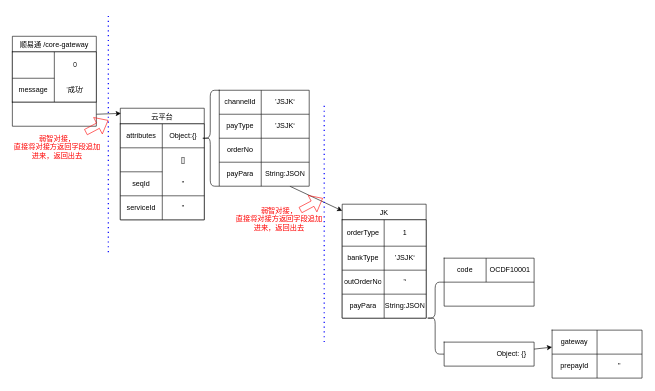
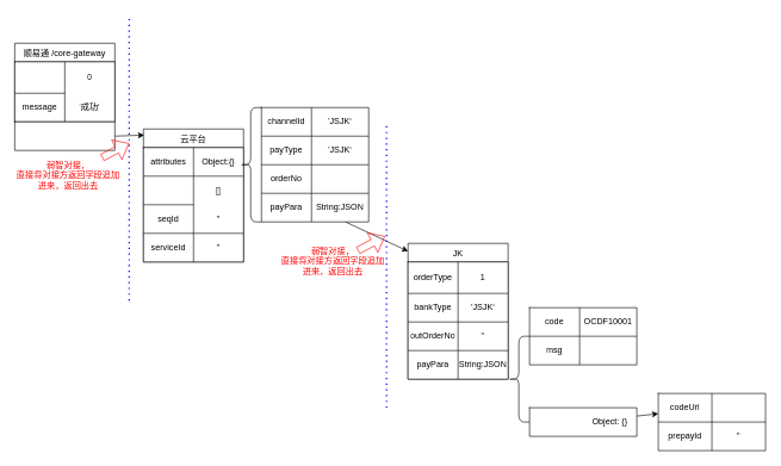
  <mxCell id="0" />
  <mxCell id="1" parent="0" />
  <mxCell id="2" value="顺易通 /core-gateway" style="swimlane;fontStyle=0;childLayout=stackLayout;horizontal=1;startSize=26;horizontalStack=0;resizeParent=1;resizeParentMax=0;resizeLast=0;collapsible=1;marginBottom=0;" vertex="1" parent="1"><mxGeometry x="20" y="60" width="140" height="110" as="geometry" /></mxCell>
  <mxCell id="3" value="" style="shape=table;html=1;whiteSpace=wrap;startSize=0;container=1;collapsible=0;childLayout=tableLayout;" vertex="1" parent="2"><mxGeometry y="26" width="140" height="84" as="geometry" /></mxCell>
  <mxCell id="4" value="" style="shape=partialRectangle;html=1;whiteSpace=wrap;collapsible=0;dropTarget=0;pointerEvents=0;fillColor=none;top=0;left=0;bottom=0;right=0;points=[[0,0.5],[1,0.5]];portConstraint=eastwest;" vertex="1" parent="3"><mxGeometry width="140" height="44" as="geometry" /></mxCell>
  <mxCell id="5" value="0" style="shape=partialRectangle;html=1;whiteSpace=wrap;connectable=0;overflow=hidden;fillColor=none;top=0;left=0;bottom=0;right=0;" vertex="1" parent="4"><mxGeometry x="70" width="70" height="44" as="geometry" /></mxCell>
  <mxCell id="6" value="" style="shape=partialRectangle;html=1;whiteSpace=wrap;collapsible=0;dropTarget=0;pointerEvents=0;fillColor=none;top=0;left=0;bottom=0;right=0;points=[[0,0.5],[1,0.5]];portConstraint=eastwest;" vertex="1" parent="3"><mxGeometry y="44" width="140" height="40" as="geometry" /></mxCell>
  <mxCell id="7" value="message" style="shape=partialRectangle;html=1;whiteSpace=wrap;connectable=0;overflow=hidden;fillColor=none;top=0;left=0;bottom=0;right=0;" vertex="1" parent="6"><mxGeometry width="70" height="40" as="geometry" /></mxCell>
  <mxCell id="8" value="'成功‘" style="shape=partialRectangle;html=1;whiteSpace=wrap;connectable=0;overflow=hidden;fillColor=none;top=0;left=0;bottom=0;right=0;" vertex="1" parent="6"><mxGeometry x="70" width="70" height="40" as="geometry" /></mxCell>
  <mxCell id="9" value="" style="edgeStyle=none;rounded=0;orthogonalLoop=1;jettySize=auto;html=1;entryX=0;entryY=0.058;entryDx=0;entryDy=0;entryPerimeter=0;" edge="1" parent="1" source="49" target="23"><mxGeometry relative="1" as="geometry"><mxPoint x="570" y="280" as="sourcePoint" /></mxGeometry></mxCell>
  <mxCell id="10" value="云平台" style="swimlane;fontStyle=0;childLayout=stackLayout;horizontal=1;startSize=26;horizontalStack=0;resizeParent=1;resizeParentMax=0;resizeLast=0;collapsible=1;marginBottom=0;" vertex="1" parent="1"><mxGeometry x="200" y="180" width="140" height="186" as="geometry" /></mxCell>
  <mxCell id="11" value="" style="shape=table;html=1;whiteSpace=wrap;startSize=0;container=1;collapsible=0;childLayout=tableLayout;" vertex="1" parent="10"><mxGeometry y="26" width="140" height="160" as="geometry" /></mxCell>
  <mxCell id="12" value="" style="shape=partialRectangle;html=1;whiteSpace=wrap;collapsible=0;dropTarget=0;pointerEvents=0;fillColor=none;top=0;left=0;bottom=0;right=0;points=[[0,0.5],[1,0.5]];portConstraint=eastwest;" vertex="1" parent="11"><mxGeometry width="140" height="40" as="geometry" /></mxCell>
  <mxCell id="13" value="attributes" style="shape=partialRectangle;html=1;whiteSpace=wrap;connectable=0;overflow=hidden;fillColor=none;top=0;left=0;bottom=0;right=0;" vertex="1" parent="12"><mxGeometry width="70" height="40" as="geometry" /></mxCell>
  <mxCell id="14" value="Object:{}" style="shape=partialRectangle;html=1;whiteSpace=wrap;connectable=0;overflow=hidden;fillColor=none;top=0;left=0;bottom=0;right=0;" vertex="1" parent="12"><mxGeometry x="70" width="70" height="40" as="geometry" /></mxCell>
  <mxCell id="15" value="" style="shape=partialRectangle;html=1;whiteSpace=wrap;collapsible=0;dropTarget=0;pointerEvents=0;fillColor=none;top=0;left=0;bottom=0;right=0;points=[[0,0.5],[1,0.5]];portConstraint=eastwest;" vertex="1" parent="11"><mxGeometry y="40" width="140" height="40" as="geometry" /></mxCell>
  <mxCell id="16" value="[]" style="shape=partialRectangle;html=1;whiteSpace=wrap;connectable=0;overflow=hidden;fillColor=none;top=0;left=0;bottom=0;right=0;" vertex="1" parent="15"><mxGeometry x="70" width="70" height="40" as="geometry" /></mxCell>
  <mxCell id="17" value="" style="shape=partialRectangle;html=1;whiteSpace=wrap;collapsible=0;dropTarget=0;pointerEvents=0;fillColor=none;top=0;left=0;bottom=0;right=0;points=[[0,0.5],[1,0.5]];portConstraint=eastwest;" vertex="1" parent="11"><mxGeometry y="80" width="140" height="40" as="geometry" /></mxCell>
  <mxCell id="18" value="seqId" style="shape=partialRectangle;html=1;whiteSpace=wrap;connectable=0;overflow=hidden;fillColor=none;top=0;left=0;bottom=0;right=0;" vertex="1" parent="17"><mxGeometry width="70" height="40" as="geometry" /></mxCell>
  <mxCell id="19" value="''" style="shape=partialRectangle;html=1;whiteSpace=wrap;connectable=0;overflow=hidden;fillColor=none;top=0;left=0;bottom=0;right=0;" vertex="1" parent="17"><mxGeometry x="70" width="70" height="40" as="geometry" /></mxCell>
  <mxCell id="20" style="shape=partialRectangle;html=1;whiteSpace=wrap;collapsible=0;dropTarget=0;pointerEvents=0;fillColor=none;top=0;left=0;bottom=0;right=0;points=[[0,0.5],[1,0.5]];portConstraint=eastwest;" vertex="1" parent="11"><mxGeometry y="120" width="140" height="40" as="geometry" /></mxCell>
  <mxCell id="21" value="serviceId" style="shape=partialRectangle;html=1;whiteSpace=wrap;connectable=0;overflow=hidden;fillColor=none;top=0;left=0;bottom=0;right=0;" vertex="1" parent="20"><mxGeometry width="70" height="40" as="geometry" /></mxCell>
  <mxCell id="22" value="''" style="shape=partialRectangle;html=1;whiteSpace=wrap;connectable=0;overflow=hidden;fillColor=none;top=0;left=0;bottom=0;right=0;" vertex="1" parent="20"><mxGeometry x="70" width="70" height="40" as="geometry" /></mxCell>
  <mxCell id="23" value="JK" style="swimlane;fontStyle=0;childLayout=stackLayout;horizontal=1;startSize=26;horizontalStack=0;resizeParent=1;resizeParentMax=0;resizeLast=0;collapsible=1;marginBottom=0;" vertex="1" parent="1"><mxGeometry x="570" y="340" width="140" height="190" as="geometry" /></mxCell>
  <mxCell id="24" value="" style="shape=table;html=1;whiteSpace=wrap;startSize=0;container=1;collapsible=0;childLayout=tableLayout;" vertex="1" parent="23"><mxGeometry y="26" width="140" height="164" as="geometry" /></mxCell>
  <mxCell id="25" value="" style="shape=partialRectangle;html=1;whiteSpace=wrap;collapsible=0;dropTarget=0;pointerEvents=0;fillColor=none;top=0;left=0;bottom=0;right=0;points=[[0,0.5],[1,0.5]];portConstraint=eastwest;" vertex="1" parent="24"><mxGeometry width="140" height="44" as="geometry" /></mxCell>
  <mxCell id="26" value="orderType" style="shape=partialRectangle;html=1;whiteSpace=wrap;connectable=0;overflow=hidden;fillColor=none;top=0;left=0;bottom=0;right=0;" vertex="1" parent="25"><mxGeometry width="70" height="44" as="geometry" /></mxCell>
  <mxCell id="27" value="1" style="shape=partialRectangle;html=1;whiteSpace=wrap;connectable=0;overflow=hidden;fillColor=none;top=0;left=0;bottom=0;right=0;" vertex="1" parent="25"><mxGeometry x="70" width="70" height="44" as="geometry" /></mxCell>
  <mxCell id="28" value="" style="shape=partialRectangle;html=1;whiteSpace=wrap;collapsible=0;dropTarget=0;pointerEvents=0;fillColor=none;top=0;left=0;bottom=0;right=0;points=[[0,0.5],[1,0.5]];portConstraint=eastwest;" vertex="1" parent="24"><mxGeometry y="44" width="140" height="40" as="geometry" /></mxCell>
  <mxCell id="29" value="bankType" style="shape=partialRectangle;html=1;whiteSpace=wrap;connectable=0;overflow=hidden;fillColor=none;top=0;left=0;bottom=0;right=0;" vertex="1" parent="28"><mxGeometry width="70" height="40" as="geometry" /></mxCell>
  <mxCell id="30" value="’JSJK‘" style="shape=partialRectangle;html=1;whiteSpace=wrap;connectable=0;overflow=hidden;fillColor=none;top=0;left=0;bottom=0;right=0;" vertex="1" parent="28"><mxGeometry x="70" width="70" height="40" as="geometry" /></mxCell>
  <mxCell id="31" value="" style="shape=partialRectangle;html=1;whiteSpace=wrap;collapsible=0;dropTarget=0;pointerEvents=0;fillColor=none;top=0;left=0;bottom=0;right=0;points=[[0,0.5],[1,0.5]];portConstraint=eastwest;" vertex="1" parent="24"><mxGeometry y="84" width="140" height="40" as="geometry" /></mxCell>
  <mxCell id="32" value="outOrderNo" style="shape=partialRectangle;html=1;whiteSpace=wrap;connectable=0;overflow=hidden;fillColor=none;top=0;left=0;bottom=0;right=0;" vertex="1" parent="31"><mxGeometry width="70" height="40" as="geometry" /></mxCell>
  <mxCell id="33" value="’‘" style="shape=partialRectangle;html=1;whiteSpace=wrap;connectable=0;overflow=hidden;fillColor=none;top=0;left=0;bottom=0;right=0;" vertex="1" parent="31"><mxGeometry x="70" width="70" height="40" as="geometry" /></mxCell>
  <mxCell id="34" value="" style="shape=partialRectangle;html=1;whiteSpace=wrap;collapsible=0;dropTarget=0;pointerEvents=0;fillColor=none;top=0;left=0;bottom=0;right=0;points=[[0,0.5],[1,0.5]];portConstraint=eastwest;" vertex="1" parent="24"><mxGeometry y="124" width="140" height="40" as="geometry" /></mxCell>
  <mxCell id="35" value="payPara" style="shape=partialRectangle;html=1;whiteSpace=wrap;connectable=0;overflow=hidden;fillColor=none;top=0;left=0;bottom=0;right=0;" vertex="1" parent="34"><mxGeometry width="70" height="40" as="geometry" /></mxCell>
  <mxCell id="36" value="String:JSON" style="shape=partialRectangle;html=1;whiteSpace=wrap;connectable=0;overflow=hidden;fillColor=none;top=0;left=0;bottom=0;right=0;" vertex="1" parent="34"><mxGeometry x="70" width="70" height="40" as="geometry" /></mxCell>
  <mxCell id="37" value="" style="edgeStyle=none;rounded=0;orthogonalLoop=1;jettySize=auto;html=1;entryX=0.007;entryY=0.046;entryDx=0;entryDy=0;entryPerimeter=0;exitX=1;exitY=0.5;exitDx=0;exitDy=0;" edge="1" parent="1" source="54" target="10"><mxGeometry relative="1" as="geometry"><mxPoint x="180" y="183.378" as="sourcePoint" /><mxPoint x="690" y="451.02" as="targetPoint" /></mxGeometry></mxCell>
  <mxCell id="38" value="" style="shape=partialRectangle;html=1;whiteSpace=wrap;connectable=0;overflow=hidden;fillColor=none;top=0;left=0;bottom=0;right=0;" vertex="1" parent="1"><mxGeometry x="405" y="254" width="70" height="40" as="geometry" /></mxCell>
  <mxCell id="39" value="" style="shape=table;html=1;whiteSpace=wrap;startSize=0;container=1;collapsible=0;childLayout=tableLayout;" vertex="1" parent="1"><mxGeometry x="365" y="150" width="150" height="160" as="geometry" /></mxCell>
  <mxCell id="40" value="" style="shape=partialRectangle;html=1;whiteSpace=wrap;collapsible=0;dropTarget=0;pointerEvents=0;fillColor=none;top=0;left=0;bottom=0;right=0;points=[[0,0.5],[1,0.5]];portConstraint=eastwest;" vertex="1" parent="39"><mxGeometry width="150" height="40" as="geometry" /></mxCell>
  <mxCell id="41" value="&lt;span&gt;channelId&lt;/span&gt;" style="shape=partialRectangle;html=1;whiteSpace=wrap;connectable=0;overflow=hidden;fillColor=none;top=0;left=0;bottom=0;right=0;" vertex="1" parent="40"><mxGeometry width="70" height="40" as="geometry" /></mxCell>
  <mxCell id="42" value="&lt;span&gt;’JSJK‘&lt;/span&gt;" style="shape=partialRectangle;html=1;whiteSpace=wrap;connectable=0;overflow=hidden;fillColor=none;top=0;left=0;bottom=0;right=0;" vertex="1" parent="40"><mxGeometry x="70" width="80" height="40" as="geometry" /></mxCell>
  <mxCell id="43" value="" style="shape=partialRectangle;html=1;whiteSpace=wrap;collapsible=0;dropTarget=0;pointerEvents=0;fillColor=none;top=0;left=0;bottom=0;right=0;points=[[0,0.5],[1,0.5]];portConstraint=eastwest;" vertex="1" parent="39"><mxGeometry y="40" width="150" height="40" as="geometry" /></mxCell>
  <mxCell id="44" value="&lt;span&gt;payType&lt;/span&gt;" style="shape=partialRectangle;html=1;whiteSpace=wrap;connectable=0;overflow=hidden;fillColor=none;top=0;left=0;bottom=0;right=0;" vertex="1" parent="43"><mxGeometry width="70" height="40" as="geometry" /></mxCell>
  <mxCell id="45" value="&lt;span&gt;’JSJK‘&lt;/span&gt;" style="shape=partialRectangle;html=1;whiteSpace=wrap;connectable=0;overflow=hidden;fillColor=none;top=0;left=0;bottom=0;right=0;" vertex="1" parent="43"><mxGeometry x="70" width="80" height="40" as="geometry" /></mxCell>
  <mxCell id="46" value="" style="shape=partialRectangle;html=1;whiteSpace=wrap;collapsible=0;dropTarget=0;pointerEvents=0;fillColor=none;top=0;left=0;bottom=0;right=0;points=[[0,0.5],[1,0.5]];portConstraint=eastwest;" vertex="1" parent="39"><mxGeometry y="80" width="150" height="40" as="geometry" /></mxCell>
  <mxCell id="47" value="&lt;span&gt;orderNo&lt;/span&gt;" style="shape=partialRectangle;html=1;whiteSpace=wrap;connectable=0;overflow=hidden;fillColor=none;top=0;left=0;bottom=0;right=0;" vertex="1" parent="46"><mxGeometry width="70" height="40" as="geometry" /></mxCell>
  <mxCell id="48" value="" style="shape=partialRectangle;html=1;whiteSpace=wrap;connectable=0;overflow=hidden;fillColor=none;top=0;left=0;bottom=0;right=0;" vertex="1" parent="46"><mxGeometry x="70" width="80" height="40" as="geometry" /></mxCell>
  <mxCell id="49" value="" style="shape=partialRectangle;html=1;whiteSpace=wrap;collapsible=0;dropTarget=0;pointerEvents=0;fillColor=none;top=0;left=0;bottom=0;right=0;points=[[0,0.5],[1,0.5]];portConstraint=eastwest;" vertex="1" parent="39"><mxGeometry y="120" width="150" height="40" as="geometry" /></mxCell>
  <mxCell id="50" value="&lt;span&gt;payPara&lt;/span&gt;" style="shape=partialRectangle;html=1;whiteSpace=wrap;connectable=0;overflow=hidden;fillColor=none;top=0;left=0;bottom=0;right=0;" vertex="1" parent="49"><mxGeometry width="70" height="40" as="geometry" /></mxCell>
  <mxCell id="51" value="&lt;span&gt;String:JSON&lt;/span&gt;" style="shape=partialRectangle;html=1;whiteSpace=wrap;connectable=0;overflow=hidden;fillColor=none;top=0;left=0;bottom=0;right=0;" vertex="1" parent="49"><mxGeometry x="70" width="80" height="40" as="geometry" /></mxCell>
  <mxCell id="52" value="" style="shape=curlyBracket;whiteSpace=wrap;html=1;rounded=1;size=0.5;" vertex="1" parent="1"><mxGeometry x="335" y="150" width="30" height="160" as="geometry" /></mxCell>
  <mxCell id="53" value="" style="shape=table;html=1;whiteSpace=wrap;startSize=0;container=1;collapsible=0;childLayout=tableLayout;" vertex="1" parent="1"><mxGeometry x="20" y="170" width="140" height="40" as="geometry" /></mxCell>
  <mxCell id="54" value="" style="shape=partialRectangle;html=1;whiteSpace=wrap;collapsible=0;dropTarget=0;pointerEvents=0;fillColor=none;top=0;left=0;bottom=0;right=0;points=[[0,0.5],[1,0.5]];portConstraint=eastwest;" vertex="1" parent="53"><mxGeometry width="140" height="40" as="geometry" /></mxCell>
  <mxCell id="55" value="" style="shape=table;html=1;whiteSpace=wrap;startSize=0;container=1;collapsible=0;childLayout=tableLayout;" vertex="1" parent="1"><mxGeometry x="740" y="430" width="150" height="80" as="geometry" /></mxCell>
  <mxCell id="56" value="" style="shape=partialRectangle;html=1;whiteSpace=wrap;collapsible=0;dropTarget=0;pointerEvents=0;fillColor=none;top=0;left=0;bottom=0;right=0;points=[[0,0.5],[1,0.5]];portConstraint=eastwest;" vertex="1" parent="55"><mxGeometry width="150" height="40" as="geometry" /></mxCell>
  <mxCell id="57" value="&lt;span&gt;code&lt;/span&gt;" style="shape=partialRectangle;html=1;whiteSpace=wrap;connectable=0;overflow=hidden;fillColor=none;top=0;left=0;bottom=0;right=0;" vertex="1" parent="56"><mxGeometry width="70" height="40" as="geometry" /></mxCell>
  <mxCell id="58" value="&lt;span&gt;OCDF10001&lt;/span&gt;" style="shape=partialRectangle;html=1;whiteSpace=wrap;connectable=0;overflow=hidden;fillColor=none;top=0;left=0;bottom=0;right=0;" vertex="1" parent="56"><mxGeometry x="70" width="80" height="40" as="geometry" /></mxCell>
  <mxCell id="59" value="" style="shape=partialRectangle;html=1;whiteSpace=wrap;collapsible=0;dropTarget=0;pointerEvents=0;fillColor=none;top=0;left=0;bottom=0;right=0;points=[[0,0.5],[1,0.5]];portConstraint=eastwest;" vertex="1" parent="55"><mxGeometry y="40" width="150" height="40" as="geometry" /></mxCell>
+ <mxCell id="60" value="&lt;span&gt;msg&lt;/span&gt;" style="shape=partialRectangle;html=1;whiteSpace=wrap;connectable=0;overflow=hidden;fillColor=none;top=0;left=0;bottom=0;right=0;" vertex="1" parent="59"><mxGeometry width="70" height="40" as="geometry" /></mxCell>
  <mxCell id="61" value="" style="shape=partialRectangle;html=1;whiteSpace=wrap;connectable=0;overflow=hidden;fillColor=none;top=0;left=0;bottom=0;right=0;" vertex="1" parent="59"><mxGeometry x="70" width="80" height="40" as="geometry" /></mxCell>
  <mxCell id="62" value="" style="shape=curlyBracket;whiteSpace=wrap;html=1;rounded=1;size=0.5;" vertex="1" parent="1"><mxGeometry x="710" y="470" width="30" height="120" as="geometry" /></mxCell>
  <mxCell id="63" value="" style="shape=table;html=1;whiteSpace=wrap;startSize=0;container=1;collapsible=0;childLayout=tableLayout;" vertex="1" parent="1"><mxGeometry x="740" y="570" width="150" height="40" as="geometry" /></mxCell>
  <mxCell id="64" value="" style="shape=partialRectangle;html=1;whiteSpace=wrap;collapsible=0;dropTarget=0;pointerEvents=0;fillColor=none;top=0;left=0;bottom=0;right=0;points=[[0,0.5],[1,0.5]];portConstraint=eastwest;" vertex="1" parent="63"><mxGeometry width="150" height="40" as="geometry" /></mxCell>
  <mxCell id="65" value="&lt;span&gt;Object: {}&lt;/span&gt;" style="shape=partialRectangle;html=1;whiteSpace=wrap;connectable=0;overflow=hidden;fillColor=none;top=0;left=0;bottom=0;right=0;" vertex="1" parent="64"><mxGeometry x="75" width="75" height="40" as="geometry" /></mxCell>
  <mxCell id="66" value="" style="shape=table;html=1;whiteSpace=wrap;startSize=0;container=1;collapsible=0;childLayout=tableLayout;" vertex="1" parent="1"><mxGeometry x="920" y="550" width="150" height="80" as="geometry" /></mxCell>
  <mxCell id="67" value="" style="shape=partialRectangle;html=1;whiteSpace=wrap;collapsible=0;dropTarget=0;pointerEvents=0;fillColor=none;top=0;left=0;bottom=0;right=0;points=[[0,0.5],[1,0.5]];portConstraint=eastwest;" vertex="1" parent="66"><mxGeometry width="150" height="40" as="geometry" /></mxCell>
- <mxCell id="68" value="gateway" style="shape=partialRectangle;html=1;whiteSpace=wrap;connectable=0;overflow=hidden;fillColor=none;top=0;left=0;bottom=0;right=0;" vertex="1" parent="67"><mxGeometry width="75" height="40" as="geometry" /></mxCell>
+ <mxCell id="68" value="codeUrl" style="shape=partialRectangle;html=1;whiteSpace=wrap;connectable=0;overflow=hidden;fillColor=none;top=0;left=0;bottom=0;right=0;" vertex="1" parent="67"><mxGeometry width="75" height="40" as="geometry" /></mxCell>
  <mxCell id="69" value="" style="shape=partialRectangle;html=1;whiteSpace=wrap;connectable=0;overflow=hidden;fillColor=none;top=0;left=0;bottom=0;right=0;" vertex="1" parent="67"><mxGeometry x="75" width="75" height="40" as="geometry" /></mxCell>
  <mxCell id="70" value="" style="shape=partialRectangle;html=1;whiteSpace=wrap;collapsible=0;dropTarget=0;pointerEvents=0;fillColor=none;top=0;left=0;bottom=0;right=0;points=[[0,0.5],[1,0.5]];portConstraint=eastwest;" vertex="1" parent="66"><mxGeometry y="40" width="150" height="40" as="geometry" /></mxCell>
  <mxCell id="71" value="&lt;span&gt;prepayId&lt;/span&gt;" style="shape=partialRectangle;html=1;whiteSpace=wrap;connectable=0;overflow=hidden;fillColor=none;top=0;left=0;bottom=0;right=0;" vertex="1" parent="70"><mxGeometry width="75" height="40" as="geometry" /></mxCell>
  <mxCell id="72" value="&lt;span&gt;''&lt;/span&gt;" style="shape=partialRectangle;html=1;whiteSpace=wrap;connectable=0;overflow=hidden;fillColor=none;top=0;left=0;bottom=0;right=0;" vertex="1" parent="70"><mxGeometry x="75" width="75" height="40" as="geometry" /></mxCell>
  <mxCell id="73" value="" style="endArrow=classic;html=1;" edge="1" parent="1" source="64" target="67"><mxGeometry width="50" height="50" relative="1" as="geometry"><mxPoint x="1050" y="480" as="sourcePoint" /><mxPoint x="1100" y="430" as="targetPoint" /></mxGeometry></mxCell>
  <mxCell id="74" value="" style="endArrow=none;dashed=1;html=1;dashPattern=1 3;strokeWidth=2;strokeColor=#0000FF;" edge="1" parent="1"><mxGeometry width="50" height="50" relative="1" as="geometry"><mxPoint x="180" y="420" as="sourcePoint" /><mxPoint x="180" as="targetPoint" y="20" /></mxGeometry></mxCell>
  <mxCell id="75" value="" style="endArrow=none;dashed=1;html=1;dashPattern=1 3;strokeWidth=2;strokeColor=#0000FF;" edge="1" parent="1"><mxGeometry width="50" height="50" relative="1" as="geometry"><mxPoint x="540" y="570" as="sourcePoint" /><mxPoint x="540" y="170" as="targetPoint" /></mxGeometry></mxCell>
  <mxCell id="76" value="弱智对接，&lt;br&gt;直接将对接方返回字段追加进来，返回出去" style="text;html=1;strokeColor=none;fillColor=none;align=center;verticalAlign=middle;whiteSpace=wrap;rounded=0;fontColor=#FF0000;" vertex="1" parent="1"><mxGeometry x="20" y="220" width="150" height="50" as="geometry" /></mxCell>
  <mxCell id="77" value="弱智对接，&lt;br&gt;直接将对接方返回字段追加进来，返回出去" style="text;html=1;strokeColor=none;fillColor=none;align=center;verticalAlign=middle;whiteSpace=wrap;rounded=0;fontColor=#FF0000;" vertex="1" parent="1"><mxGeometry x="390" y="340" width="150" height="50" as="geometry" /></mxCell>
  <mxCell id="78" value="" style="shape=flexArrow;endArrow=classic;html=1;fontColor=#FF0000;strokeColor=#FF0000;" edge="1" parent="1" source="76"><mxGeometry width="50" height="50" relative="1" as="geometry"><mxPoint x="510" y="320" as="sourcePoint" /><mxPoint x="180" y="200" as="targetPoint" /></mxGeometry></mxCell>
  <mxCell id="79" value="" style="shape=flexArrow;endArrow=classic;html=1;fontColor=#FF0000;strokeColor=#FF0000;" edge="1" parent="1"><mxGeometry width="50" height="50" relative="1" as="geometry"><mxPoint x="500.002" y="350" as="sourcePoint" /><mxPoint x="537.78" y="330" as="targetPoint" /></mxGeometry></mxCell>
